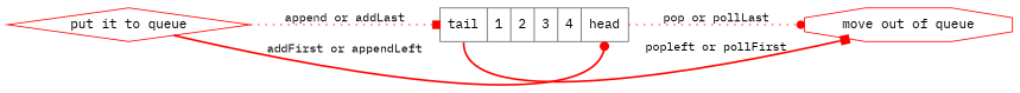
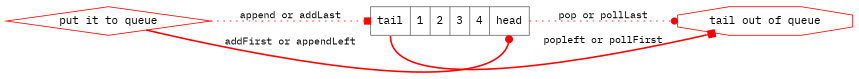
  digraph {
    fontname="IBM Plex Mono"
    fontsize=12
    rankdir=LR
    node [color=red fontname="IBM Plex Mono" fontsize=14]
    edge [color=red fontname="IBM Plex Mono" fontsize=12 style=dotted arrowhead=dot]
    n1 [color=gray40 label="{<tail>tail|1|2|3|4|<head>head}" shape=record]
-   n2 [label="move out of queue" shape=octagon]
+   n2 [label="tail out of queue" shape=octagon]
    n3 [label="put it to queue" shape=diamond]
    n1 -> n2 [label="pop or pollLast" tailport=head]
    n1 -> n2 [label="popleft or pollFirst" style=bold tailport=tail arrowhead=box]
    n3 -> n1 [headport=tail label="append or addLast" arrowhead=box]
    n3 -> n1 [headport=head label="addFirst or appendLeft" style=bold]
  }
